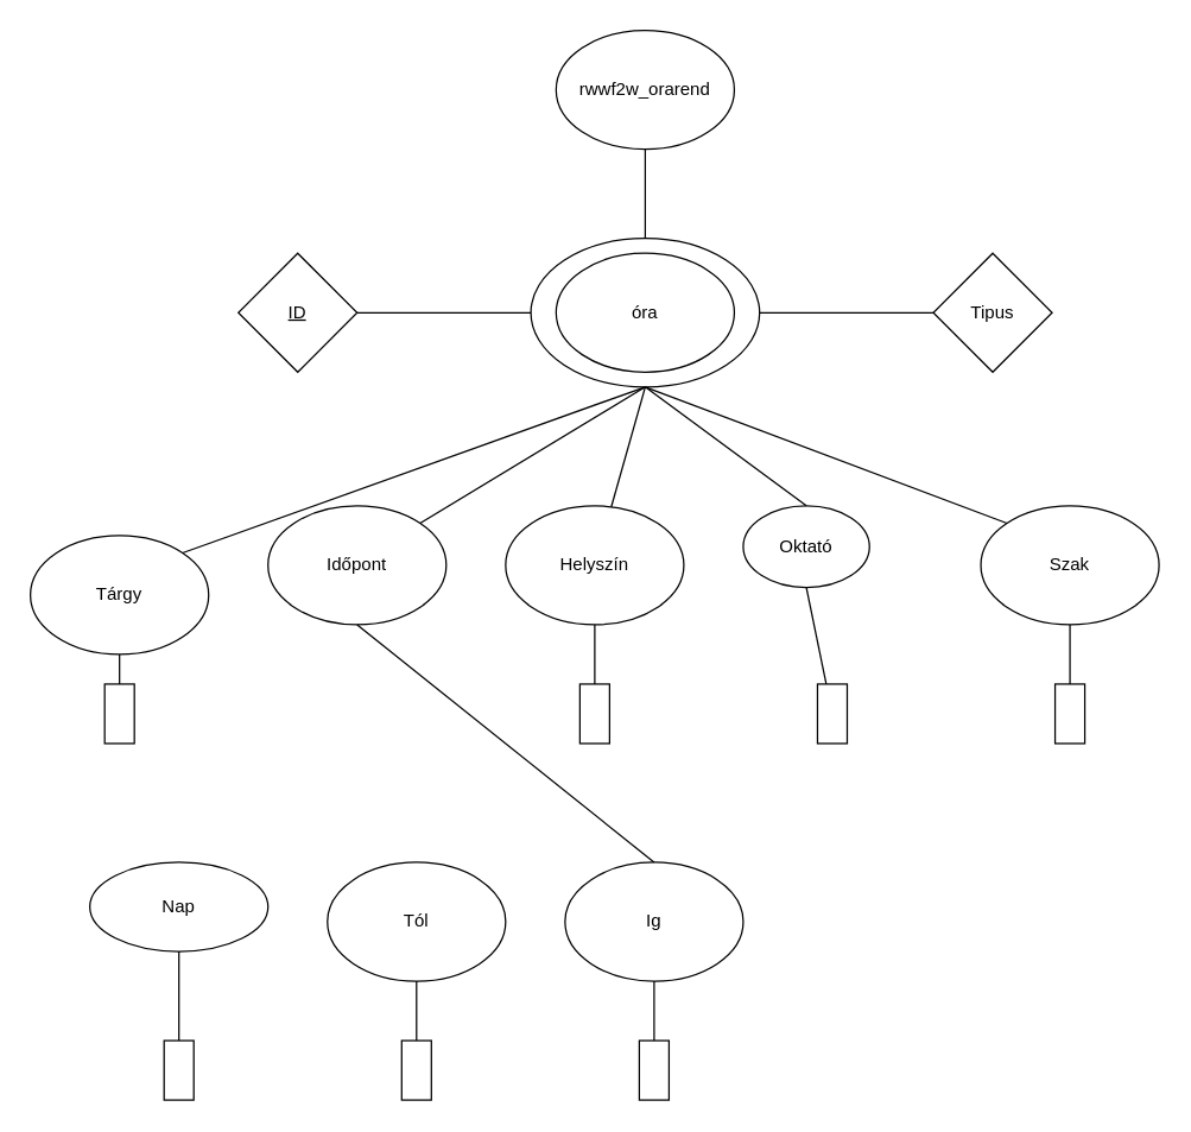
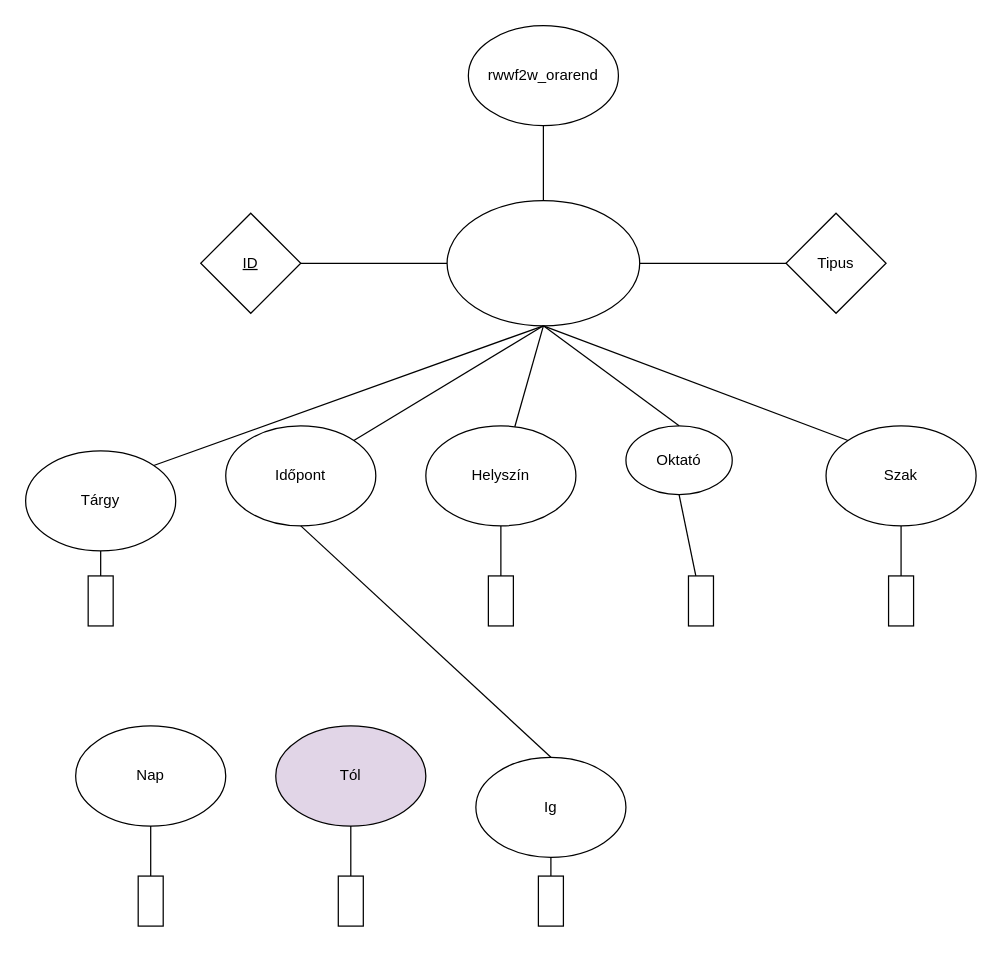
  <mxCell id="0" />
  <mxCell id="1" parent="0" />
  <mxCell id="2" value="" style="edgeStyle=orthogonalEdgeStyle;rounded=0;orthogonalLoop=1;jettySize=auto;html=1;endArrow=none;startFill=0;" edge="1" parent="1" source="3" target="6"><mxGeometry relative="1" as="geometry" /></mxCell>
  <mxCell id="3" value="rwwf2w_orarend" style="ellipse;whiteSpace=wrap;html=1;" vertex="1" parent="1"><mxGeometry x="374" y="20" width="120" height="80" as="geometry" /></mxCell>
  <mxCell id="4" value="" style="edgeStyle=orthogonalEdgeStyle;rounded=0;orthogonalLoop=1;jettySize=auto;html=1;endArrow=none;startFill=0;" edge="1" parent="1" source="6" target="8"><mxGeometry relative="1" as="geometry" /></mxCell>
  <mxCell id="5" value="" style="edgeStyle=orthogonalEdgeStyle;rounded=0;orthogonalLoop=1;jettySize=auto;html=1;endArrow=none;startFill=0;" edge="1" parent="1" source="6" target="9"><mxGeometry relative="1" as="geometry" /></mxCell>
  <mxCell id="6" value="" style="ellipse;whiteSpace=wrap;html=1;" vertex="1" parent="1"><mxGeometry x="357" y="160" width="154" height="100" as="geometry" /></mxCell>
- <mxCell id="7" value="óra" style="ellipse;whiteSpace=wrap;html=1;" vertex="1" parent="1"><mxGeometry x="374" y="170" width="120" height="80" as="geometry" /></mxCell>
  <mxCell id="8" value="Tipus" style="rhombus;whiteSpace=wrap;html=1;" vertex="1" parent="1"><mxGeometry x="628" y="170" width="80" height="80" as="geometry" /></mxCell>
  <mxCell id="9" value="&lt;u&gt;ID&lt;/u&gt;" style="rhombus;whiteSpace=wrap;html=1;" vertex="1" parent="1"><mxGeometry x="160" y="170" width="80" height="80" as="geometry" /></mxCell>
  <mxCell id="10" value="" style="endArrow=none;html=1;rounded=0;exitX=0.5;exitY=1;exitDx=0;exitDy=0;entryX=1;entryY=0;entryDx=0;entryDy=0;startFill=0;" edge="1" parent="1" source="6" target="11"><mxGeometry width="50" height="50" relative="1" as="geometry"><mxPoint x="360" y="250" as="sourcePoint" /><mxPoint x="280" y="320" as="targetPoint" /></mxGeometry></mxCell>
  <mxCell id="11" value="Tárgy" style="ellipse;whiteSpace=wrap;html=1;" vertex="1" parent="1"><mxGeometry x="20" y="360" width="120" height="80" as="geometry" /></mxCell>
  <mxCell id="12" value="Helyszín" style="ellipse;whiteSpace=wrap;html=1;" vertex="1" parent="1"><mxGeometry x="340" y="340" width="120" height="80" as="geometry" /></mxCell>
  <mxCell id="13" value="Oktató" style="ellipse;whiteSpace=wrap;html=1;" vertex="1" parent="1"><mxGeometry x="500" y="340" width="85" height="55" as="geometry" /></mxCell>
  <mxCell id="14" value="Szak" style="ellipse;whiteSpace=wrap;html=1;" vertex="1" parent="1"><mxGeometry x="660" y="340" width="120" height="80" as="geometry" /></mxCell>
  <mxCell id="15" value="Időpont" style="ellipse;whiteSpace=wrap;html=1;" vertex="1" parent="1"><mxGeometry x="180" y="340" width="120" height="80" as="geometry" /></mxCell>
- <mxCell id="16" value="Nap" style="ellipse;whiteSpace=wrap;html=1;" vertex="1" parent="1"><mxGeometry x="60" y="580" width="120" height="60" as="geometry" /></mxCell>
- <mxCell id="17" value="Tól" style="ellipse;whiteSpace=wrap;html=1;" vertex="1" parent="1"><mxGeometry x="220" y="580" width="120" height="80" as="geometry" /></mxCell>
- <mxCell id="18" value="Ig" style="ellipse;whiteSpace=wrap;html=1;" vertex="1" parent="1"><mxGeometry x="380" y="580" width="120" height="80" as="geometry" /></mxCell>
+ <mxCell id="16" value="Nap" style="ellipse;whiteSpace=wrap;html=1;" vertex="1" parent="1"><mxGeometry x="60" y="580" width="120" height="80" as="geometry" /></mxCell>
+ <mxCell id="17" value="Tól" style="ellipse;whiteSpace=wrap;html=1;fillColor=#e1d5e7;" vertex="1" parent="1"><mxGeometry x="220" y="580" width="120" height="80" as="geometry" /></mxCell>
+ <mxCell id="18" value="Ig" style="ellipse;whiteSpace=wrap;html=1;" vertex="1" parent="1"><mxGeometry x="380" y="605" width="120" height="80" as="geometry" /></mxCell>
  <mxCell id="19" value="" style="endArrow=none;html=1;rounded=0;exitX=0.5;exitY=1;exitDx=0;exitDy=0;entryX=1;entryY=0;entryDx=0;entryDy=0;startFill=0;" edge="1" parent="1" source="6" target="15"><mxGeometry width="50" height="50" relative="1" as="geometry"><mxPoint x="381" y="252" as="sourcePoint" /><mxPoint x="132" y="362" as="targetPoint" /></mxGeometry></mxCell>
  <mxCell id="20" value="" style="endArrow=none;html=1;rounded=0;exitX=0.5;exitY=1;exitDx=0;exitDy=0;startFill=0;" edge="1" parent="1" source="6" target="12"><mxGeometry width="50" height="50" relative="1" as="geometry"><mxPoint x="391" y="262" as="sourcePoint" /><mxPoint x="142" y="372" as="targetPoint" /></mxGeometry></mxCell>
  <mxCell id="21" value="" style="endArrow=none;html=1;rounded=0;exitX=0.5;exitY=1;exitDx=0;exitDy=0;entryX=0.5;entryY=0;entryDx=0;entryDy=0;startFill=0;" edge="1" parent="1" source="6" target="13"><mxGeometry width="50" height="50" relative="1" as="geometry"><mxPoint x="401" y="272" as="sourcePoint" /><mxPoint x="152" y="382" as="targetPoint" /></mxGeometry></mxCell>
  <mxCell id="22" value="" style="endArrow=none;html=1;rounded=0;exitX=0.5;exitY=1;exitDx=0;exitDy=0;entryX=0;entryY=0;entryDx=0;entryDy=0;startFill=0;" edge="1" parent="1" source="6" target="14"><mxGeometry width="50" height="50" relative="1" as="geometry"><mxPoint x="411" y="282" as="sourcePoint" /><mxPoint x="162" y="392" as="targetPoint" /></mxGeometry></mxCell>
  <mxCell id="23" value="" style="endArrow=none;html=1;rounded=0;entryX=0.5;entryY=0;entryDx=0;entryDy=0;startFill=0;" edge="1" parent="1" target="18"><mxGeometry width="50" height="50" relative="1" as="geometry"><mxPoint x="240" y="420" as="sourcePoint" /><mxPoint x="192" y="422" as="targetPoint" /></mxGeometry></mxCell>
  <mxCell id="24" value="" style="rounded=0;whiteSpace=wrap;html=1;" vertex="1" parent="1"><mxGeometry x="70" y="460" width="20" height="40" as="geometry" /></mxCell>
  <mxCell id="25" value="" style="rounded=0;whiteSpace=wrap;html=1;" vertex="1" parent="1"><mxGeometry x="390" y="460" width="20" height="40" as="geometry" /></mxCell>
  <mxCell id="26" value="" style="rounded=0;whiteSpace=wrap;html=1;" vertex="1" parent="1"><mxGeometry x="550" y="460" width="20" height="40" as="geometry" /></mxCell>
  <mxCell id="27" value="" style="rounded=0;whiteSpace=wrap;html=1;" vertex="1" parent="1"><mxGeometry x="710" y="460" width="20" height="40" as="geometry" /></mxCell>
  <mxCell id="28" value="" style="rounded=0;whiteSpace=wrap;html=1;" vertex="1" parent="1"><mxGeometry x="110" y="700" width="20" height="40" as="geometry" /></mxCell>
  <mxCell id="29" value="" style="rounded=0;whiteSpace=wrap;html=1;" vertex="1" parent="1"><mxGeometry x="270" y="700" width="20" height="40" as="geometry" /></mxCell>
  <mxCell id="30" value="" style="rounded=0;whiteSpace=wrap;html=1;" vertex="1" parent="1"><mxGeometry x="430" y="700" width="20" height="40" as="geometry" /></mxCell>
  <mxCell id="31" value="" style="endArrow=none;html=1;rounded=0;entryX=0.5;entryY=0;entryDx=0;entryDy=0;exitX=0.5;exitY=1;exitDx=0;exitDy=0;startFill=0;" edge="1" parent="1" source="11" target="24"><mxGeometry width="50" height="50" relative="1" as="geometry"><mxPoint x="250" y="430" as="sourcePoint" /><mxPoint x="450" y="590" as="targetPoint" /></mxGeometry></mxCell>
  <mxCell id="32" value="" style="endArrow=none;html=1;rounded=0;entryX=0.5;entryY=0;entryDx=0;entryDy=0;exitX=0.5;exitY=1;exitDx=0;exitDy=0;startFill=0;" edge="1" parent="1" source="12" target="25"><mxGeometry width="50" height="50" relative="1" as="geometry"><mxPoint x="260" y="440" as="sourcePoint" /><mxPoint x="460" y="600" as="targetPoint" /></mxGeometry></mxCell>
  <mxCell id="33" value="" style="endArrow=none;html=1;rounded=0;exitX=0.5;exitY=1;exitDx=0;exitDy=0;startFill=0;" edge="1" parent="1" source="13" target="26"><mxGeometry width="50" height="50" relative="1" as="geometry"><mxPoint x="270" y="450" as="sourcePoint" /><mxPoint x="470" y="610" as="targetPoint" /></mxGeometry></mxCell>
  <mxCell id="34" value="" style="endArrow=none;html=1;rounded=0;exitX=0.5;exitY=1;exitDx=0;exitDy=0;startFill=0;" edge="1" parent="1" source="14"><mxGeometry width="50" height="50" relative="1" as="geometry"><mxPoint x="280" y="460" as="sourcePoint" /><mxPoint x="720" y="460" as="targetPoint" /></mxGeometry></mxCell>
  <mxCell id="35" value="" style="endArrow=none;html=1;rounded=0;entryX=0.5;entryY=0;entryDx=0;entryDy=0;exitX=0.5;exitY=1;exitDx=0;exitDy=0;startFill=0;" edge="1" parent="1" source="17" target="29"><mxGeometry width="50" height="50" relative="1" as="geometry"><mxPoint x="290" y="470" as="sourcePoint" /><mxPoint x="490" y="630" as="targetPoint" /></mxGeometry></mxCell>
  <mxCell id="36" value="" style="endArrow=none;html=1;rounded=0;entryX=0.5;entryY=0;entryDx=0;entryDy=0;exitX=0.5;exitY=1;exitDx=0;exitDy=0;startFill=0;" edge="1" parent="1" source="18" target="30"><mxGeometry width="50" height="50" relative="1" as="geometry"><mxPoint x="300" y="480" as="sourcePoint" /><mxPoint x="500" y="640" as="targetPoint" /></mxGeometry></mxCell>
  <mxCell id="37" value="" style="endArrow=none;html=1;rounded=0;entryX=0.5;entryY=0;entryDx=0;entryDy=0;exitX=0.5;exitY=1;exitDx=0;exitDy=0;startFill=0;" edge="1" parent="1" source="16" target="28"><mxGeometry width="50" height="50" relative="1" as="geometry"><mxPoint x="310" y="490" as="sourcePoint" /><mxPoint x="510" y="650" as="targetPoint" /></mxGeometry></mxCell>
